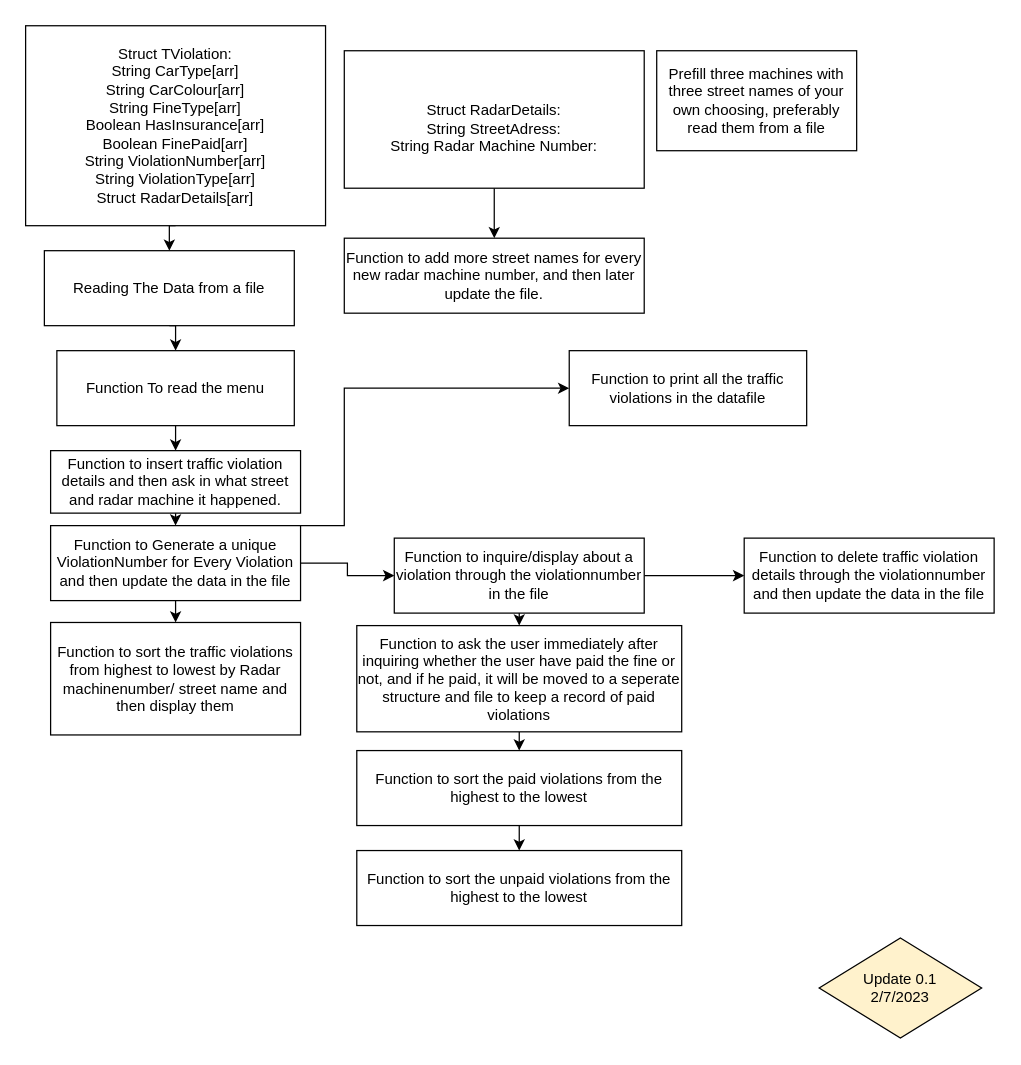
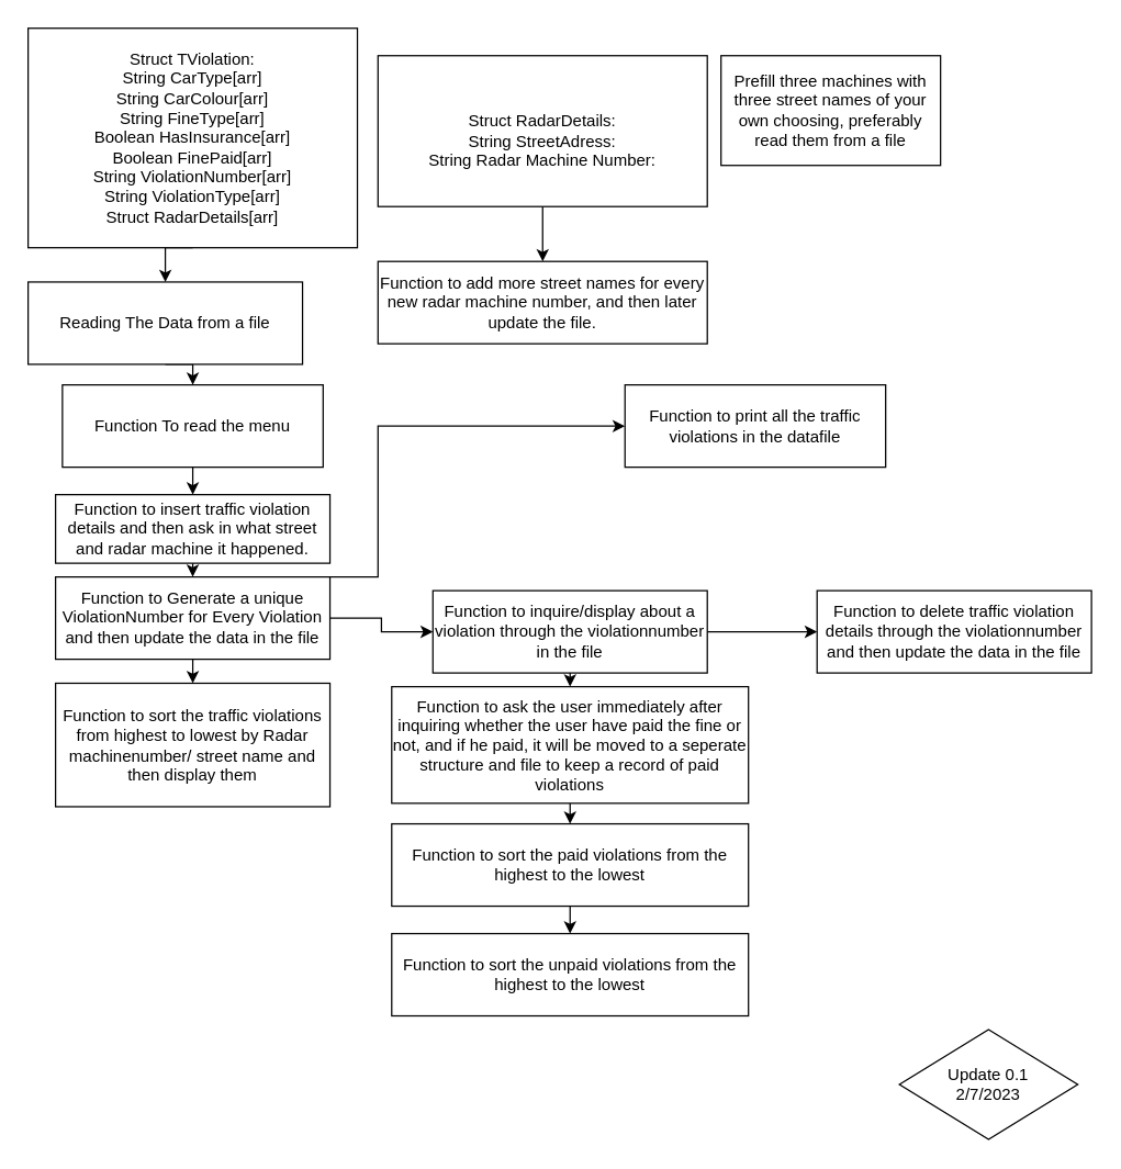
  <mxCell id="0" />
  <mxCell id="1" parent="0" />
  <mxCell id="2" style="edgeStyle=orthogonalEdgeStyle;rounded=0;orthogonalLoop=1;jettySize=auto;html=1;exitX=0.5;exitY=1;exitDx=0;exitDy=0;entryX=0.5;entryY=0;entryDx=0;entryDy=0;" edge="1" parent="1" source="3" target="5"><mxGeometry relative="1" as="geometry" /></mxCell>
  <mxCell id="3" value="Struct TViolation:&lt;br&gt;&lt;span style=&quot;&quot;&gt;&#09;&lt;span style=&quot;&quot;&gt;&#09;&lt;span style=&quot;&quot;&gt;&#09;&lt;/span&gt;S&lt;/span&gt;t&lt;/span&gt;ring CarType[arr]&lt;br&gt;String CarColour[arr]&lt;br&gt;String FineType[arr]&lt;br&gt;Boolean HasInsurance[arr]&lt;br&gt;Boolean FinePaid[arr]&lt;br&gt;String ViolationNumber[arr]&lt;br&gt;String ViolationType[arr]&lt;br&gt;Struct RadarDetails[arr]&lt;br&gt;&lt;span style=&quot;&quot;&gt;&#09;&lt;/span&gt;" style="rounded=0;whiteSpace=wrap;html=1;" vertex="1" parent="1"><mxGeometry x="20" y="20" width="240" height="160" as="geometry" /></mxCell>
  <mxCell id="4" style="edgeStyle=orthogonalEdgeStyle;rounded=0;orthogonalLoop=1;jettySize=auto;html=1;exitX=0.5;exitY=1;exitDx=0;exitDy=0;entryX=0.5;entryY=0;entryDx=0;entryDy=0;" edge="1" parent="1" source="5" target="7"><mxGeometry relative="1" as="geometry" /></mxCell>
- <mxCell id="5" value="Reading The Data from a file" style="rounded=0;whiteSpace=wrap;html=1;" vertex="1" parent="1"><mxGeometry x="35" y="200" width="200" height="60" as="geometry" /></mxCell>
+ <mxCell id="5" value="Reading The Data from a file" style="rounded=0;whiteSpace=wrap;html=1;" vertex="1" parent="1"><mxGeometry x="20" y="205" width="200" height="60" as="geometry" /></mxCell>
  <mxCell id="6" style="edgeStyle=orthogonalEdgeStyle;rounded=0;orthogonalLoop=1;jettySize=auto;html=1;exitX=0.5;exitY=1;exitDx=0;exitDy=0;entryX=0.5;entryY=0;entryDx=0;entryDy=0;" edge="1" parent="1" source="7" target="9"><mxGeometry relative="1" as="geometry" /></mxCell>
  <mxCell id="7" value="Function To read the menu" style="rounded=0;whiteSpace=wrap;html=1;" vertex="1" parent="1"><mxGeometry x="45" y="280" width="190" height="60" as="geometry" /></mxCell>
  <mxCell id="8" style="edgeStyle=orthogonalEdgeStyle;rounded=0;orthogonalLoop=1;jettySize=auto;html=1;exitX=0.5;exitY=1;exitDx=0;exitDy=0;entryX=0.5;entryY=0;entryDx=0;entryDy=0;" edge="1" parent="1" source="9" target="14"><mxGeometry relative="1" as="geometry" /></mxCell>
  <mxCell id="9" value="Function to insert traffic violation details and then ask in what street and radar machine it happened." style="rounded=0;whiteSpace=wrap;html=1;" vertex="1" parent="1"><mxGeometry x="40" y="360" width="200" height="50" as="geometry" /></mxCell>
  <mxCell id="10" value="Function to delete traffic violation details through the violationnumber and then update the data in the file" style="rounded=0;whiteSpace=wrap;html=1;" vertex="1" parent="1"><mxGeometry x="595" y="430" width="200" height="60" as="geometry" /></mxCell>
  <mxCell id="11" style="edgeStyle=orthogonalEdgeStyle;rounded=0;orthogonalLoop=1;jettySize=auto;html=1;exitX=0.5;exitY=1;exitDx=0;exitDy=0;entryX=0.5;entryY=0;entryDx=0;entryDy=0;" edge="1" parent="1" source="14" target="27"><mxGeometry relative="1" as="geometry" /></mxCell>
  <mxCell id="12" style="edgeStyle=orthogonalEdgeStyle;rounded=0;orthogonalLoop=1;jettySize=auto;html=1;exitX=1;exitY=0.5;exitDx=0;exitDy=0;entryX=0;entryY=0.5;entryDx=0;entryDy=0;" edge="1" parent="1" source="14" target="17"><mxGeometry relative="1" as="geometry" /></mxCell>
  <mxCell id="13" style="edgeStyle=orthogonalEdgeStyle;rounded=0;orthogonalLoop=1;jettySize=auto;html=1;exitX=1;exitY=0;exitDx=0;exitDy=0;entryX=0;entryY=0.5;entryDx=0;entryDy=0;" edge="1" parent="1" source="14" target="28"><mxGeometry relative="1" as="geometry"><Array as="points"><mxPoint x="275" y="420" /><mxPoint x="275" y="310" /></Array></mxGeometry></mxCell>
  <mxCell id="14" value="Function to Generate a unique ViolationNumber for Every Violation and then update the data in the file" style="rounded=0;whiteSpace=wrap;html=1;" vertex="1" parent="1"><mxGeometry x="40" y="420" width="200" height="60" as="geometry" /></mxCell>
  <mxCell id="15" style="edgeStyle=orthogonalEdgeStyle;rounded=0;orthogonalLoop=1;jettySize=auto;html=1;exitX=0.5;exitY=1;exitDx=0;exitDy=0;entryX=0.5;entryY=0;entryDx=0;entryDy=0;" edge="1" parent="1" source="17"><mxGeometry relative="1" as="geometry"><mxPoint x="415" y="500" as="targetPoint" /></mxGeometry></mxCell>
  <mxCell id="16" style="edgeStyle=orthogonalEdgeStyle;rounded=0;orthogonalLoop=1;jettySize=auto;html=1;exitX=1;exitY=0.5;exitDx=0;exitDy=0;entryX=0;entryY=0.5;entryDx=0;entryDy=0;" edge="1" parent="1" source="17" target="10"><mxGeometry relative="1" as="geometry" /></mxCell>
  <mxCell id="17" value="Function to inquire/display about a violation through the violationnumber in the file" style="rounded=0;whiteSpace=wrap;html=1;" vertex="1" parent="1"><mxGeometry x="315" y="430" width="200" height="60" as="geometry" /></mxCell>
  <mxCell id="18" style="edgeStyle=orthogonalEdgeStyle;rounded=0;orthogonalLoop=1;jettySize=auto;html=1;exitX=0.5;exitY=1;exitDx=0;exitDy=0;entryX=0.5;entryY=0;entryDx=0;entryDy=0;" edge="1" parent="1"><mxGeometry relative="1" as="geometry"><mxPoint x="415" y="585" as="sourcePoint" /><mxPoint x="415" y="600" as="targetPoint" /></mxGeometry></mxCell>
  <mxCell id="19" value="Function to ask the user immediately after inquiring whether the user have paid the fine or not, and if he paid, it will be moved to a seperate structure and file to keep a record of paid violations" style="rounded=0;whiteSpace=wrap;html=1;" vertex="1" parent="1"><mxGeometry x="285" y="500" width="260" height="85" as="geometry" /></mxCell>
  <mxCell id="20" style="edgeStyle=orthogonalEdgeStyle;rounded=0;orthogonalLoop=1;jettySize=auto;html=1;exitX=0.5;exitY=1;exitDx=0;exitDy=0;entryX=0.5;entryY=0;entryDx=0;entryDy=0;" edge="1" parent="1" source="21" target="22"><mxGeometry relative="1" as="geometry" /></mxCell>
  <mxCell id="21" value="Function to sort the paid violations from the highest to the lowest" style="rounded=0;whiteSpace=wrap;html=1;" vertex="1" parent="1"><mxGeometry x="285" y="600" width="260" height="60" as="geometry" /></mxCell>
  <mxCell id="22" value="Function to sort the unpaid violations from the highest to the lowest" style="rounded=0;whiteSpace=wrap;html=1;" vertex="1" parent="1"><mxGeometry x="285" y="680" width="260" height="60" as="geometry" /></mxCell>
  <mxCell id="23" style="edgeStyle=orthogonalEdgeStyle;rounded=0;orthogonalLoop=1;jettySize=auto;html=1;exitX=0.5;exitY=1;exitDx=0;exitDy=0;" edge="1" parent="1" source="24"><mxGeometry relative="1" as="geometry"><mxPoint x="395" y="190" as="targetPoint" /></mxGeometry></mxCell>
  <mxCell id="24" value="&lt;br&gt;Struct RadarDetails:&lt;br&gt;String StreetAdress:&lt;br&gt;String Radar Machine Number:&lt;br&gt;&lt;span style=&quot;&quot;&gt;&#09;&lt;/span&gt;" style="rounded=0;whiteSpace=wrap;html=1;" vertex="1" parent="1"><mxGeometry x="275" y="40" width="240" height="110" as="geometry" /></mxCell>
  <mxCell id="25" value="Prefill three machines with three street names of your own choosing,&amp;nbsp;preferably read them from a file" style="rounded=0;whiteSpace=wrap;html=1;" vertex="1" parent="1"><mxGeometry x="525" y="40" width="160" height="80" as="geometry" /></mxCell>
  <mxCell id="26" value="Function to add more street names for every new radar machine number, and then later update the file." style="rounded=0;whiteSpace=wrap;html=1;" vertex="1" parent="1"><mxGeometry x="275" y="190" width="240" height="60" as="geometry" /></mxCell>
  <mxCell id="27" value="Function to sort the traffic violations from highest to lowest by Radar machinenumber/ street name and then display them" style="rounded=0;whiteSpace=wrap;html=1;" vertex="1" parent="1"><mxGeometry x="40" y="497.5" width="200" height="90" as="geometry" /></mxCell>
  <mxCell id="28" value="Function to print all the traffic violations in the datafile" style="rounded=0;whiteSpace=wrap;html=1;" vertex="1" parent="1"><mxGeometry x="455" y="280" width="190" height="60" as="geometry" /></mxCell>
- <mxCell id="29" value="Update 0.1&lt;br&gt;2/7/2023" style="rhombus;whiteSpace=wrap;html=1;fillColor=#fff2cc;" vertex="1" parent="1"><mxGeometry x="655" y="750" width="130" height="80" as="geometry" /></mxCell>
+ <mxCell id="29" value="Update 0.1&lt;br&gt;2/7/2023" style="rhombus;whiteSpace=wrap;html=1;" vertex="1" parent="1"><mxGeometry x="655" y="750" width="130" height="80" as="geometry" /></mxCell>
